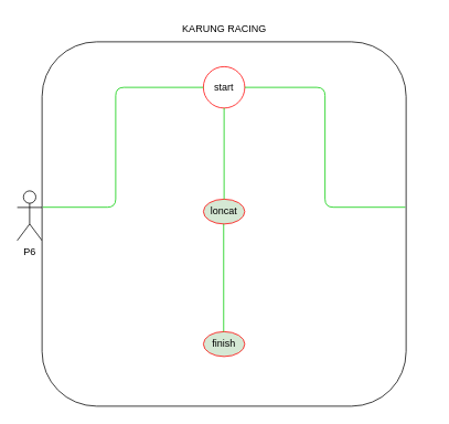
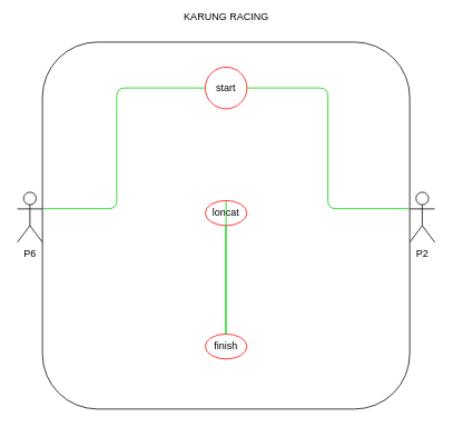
  <mxCell id="0" />
  <mxCell id="1" parent="0" />
  <mxCell id="2" value="P6" style="shape=umlActor;verticalLabelPosition=bottom;verticalAlign=top;html=1;outlineConnect=0;rounded=1;" vertex="1" parent="1"><mxGeometry x="20" y="230" width="30" height="60" as="geometry" /></mxCell>
+ <mxCell id="3" value="P2" style="shape=umlActor;verticalLabelPosition=bottom;verticalAlign=top;html=1;outlineConnect=0;rounded=1;" vertex="1" parent="1"><mxGeometry x="490" y="230" width="30" height="60" as="geometry" /></mxCell>
  <mxCell id="4" value="" style="whiteSpace=wrap;html=1;aspect=fixed;rounded=1;" vertex="1" parent="1"><mxGeometry x="50" y="50" width="440" height="440" as="geometry" /></mxCell>
  <mxCell id="5" value="start" style="ellipse;whiteSpace=wrap;html=1;strokeColor=#FF0000;rounded=1;" vertex="1" parent="1"><mxGeometry x="245" y="80" width="50" height="50" as="geometry" /></mxCell>
  <mxCell id="6" value="" style="edgeStyle=elbowEdgeStyle;rounded=1;elbow=horizontal;html=1;labelBackgroundColor=#ffffff;jettySize=auto;orthogonalLoop=1;strokeWidth=1;fontSize=14;endArrow=none;endFill=0;entryX=0.002;entryY=0.454;entryDx=0;entryDy=0;entryPerimeter=0;exitX=0;exitY=0.5;exitDx=0;exitDy=0;strokeColor=#00CC00;" edge="1" parent="1" source="5" target="4"><mxGeometry width="60" height="60" relative="1" as="geometry"><mxPoint x="240" y="100" as="sourcePoint" /><mxPoint x="40" y="275" as="targetPoint" /><Array as="points"><mxPoint x="139" y="180" /></Array></mxGeometry></mxCell>
  <mxCell id="7" value="" style="endArrow=none;html=1;rounded=1;edgeStyle=elbowEdgeStyle;exitX=1;exitY=0.5;exitDx=0;exitDy=0;entryX=0.998;entryY=0.454;entryDx=0;entryDy=0;entryPerimeter=0;strokeColor=#00CC00;" edge="1" parent="1" source="5" target="4"><mxGeometry width="50" height="50" relative="1" as="geometry"><mxPoint x="300" y="97" as="sourcePoint" /><mxPoint x="492" y="252" as="targetPoint" /></mxGeometry></mxCell>
- <mxCell id="8" value="loncat" style="ellipse;whiteSpace=wrap;html=1;strokeColor=#FF0000;rounded=1;fillColor=#d5e8d4;" vertex="1" parent="1"><mxGeometry x="245" y="240" width="50" height="30" as="geometry" /></mxCell>
- <mxCell id="9" value="finish" style="ellipse;whiteSpace=wrap;html=1;strokeColor=#FF0000;rounded=1;fillColor=#d5e8d4;" vertex="1" parent="1"><mxGeometry x="245" y="400" width="50" height="30" as="geometry" /></mxCell>
- <mxCell id="10" value="" style="endArrow=none;html=1;rounded=1;elbow=vertical;entryX=0.5;entryY=1;entryDx=0;entryDy=0;exitX=0.5;exitY=0;exitDx=0;exitDy=0;strokeColor=#00CC00;" edge="1" parent="1" source="8" target="5"><mxGeometry width="50" height="50" relative="1" as="geometry"><mxPoint x="140" y="230" as="sourcePoint" /><mxPoint x="190" y="180" as="targetPoint" /></mxGeometry></mxCell>
+ <mxCell id="8" value="loncat" style="ellipse;whiteSpace=wrap;html=1;strokeColor=#FF0000;rounded=1;" vertex="1" parent="1"><mxGeometry x="245" y="240" width="50" height="30" as="geometry" /></mxCell>
+ <mxCell id="9" value="finish" style="ellipse;whiteSpace=wrap;html=1;strokeColor=#FF0000;rounded=1;" vertex="1" parent="1"><mxGeometry x="245" y="400" width="50" height="30" as="geometry" /></mxCell>
+ <mxCell id="10" value="" style="endArrow=none;html=1;rounded=1;elbow=vertical;exitX=0.5;exitY=0;exitDx=0;exitDy=0;strokeColor=#00CC00;" edge="1" parent="1" source="8" target="9"><mxGeometry width="50" height="50" relative="1" as="geometry"><mxPoint x="140" y="230" as="sourcePoint" /><mxPoint x="190" y="180" as="targetPoint" /></mxGeometry></mxCell>
  <mxCell id="11" value="" style="endArrow=none;html=1;rounded=1;elbow=vertical;entryX=0.5;entryY=1;entryDx=0;entryDy=0;exitX=0.5;exitY=0;exitDx=0;exitDy=0;strokeColor=#00CC00;" edge="1" parent="1"><mxGeometry width="50" height="50" relative="1" as="geometry"><mxPoint x="269.5" y="400" as="sourcePoint" /><mxPoint x="269.5" y="270" as="targetPoint" /></mxGeometry></mxCell>
- <mxCell id="12" value="KARUNG RACING" style="text;html=1;align=center;verticalAlign=middle;resizable=0;points=[];autosize=1;strokeColor=none;fillColor=none;" vertex="1" parent="1"><mxGeometry x="210" y="20" width="120" height="30" as="geometry" /></mxCell>
+ <mxCell id="12" value="KARUNG RACING" style="text;html=1;align=center;verticalAlign=middle;resizable=0;points=[];autosize=1;strokeColor=none;fillColor=none;" vertex="1" parent="1"><mxGeometry x="210" y="5" width="120" height="30" as="geometry" /></mxCell>
